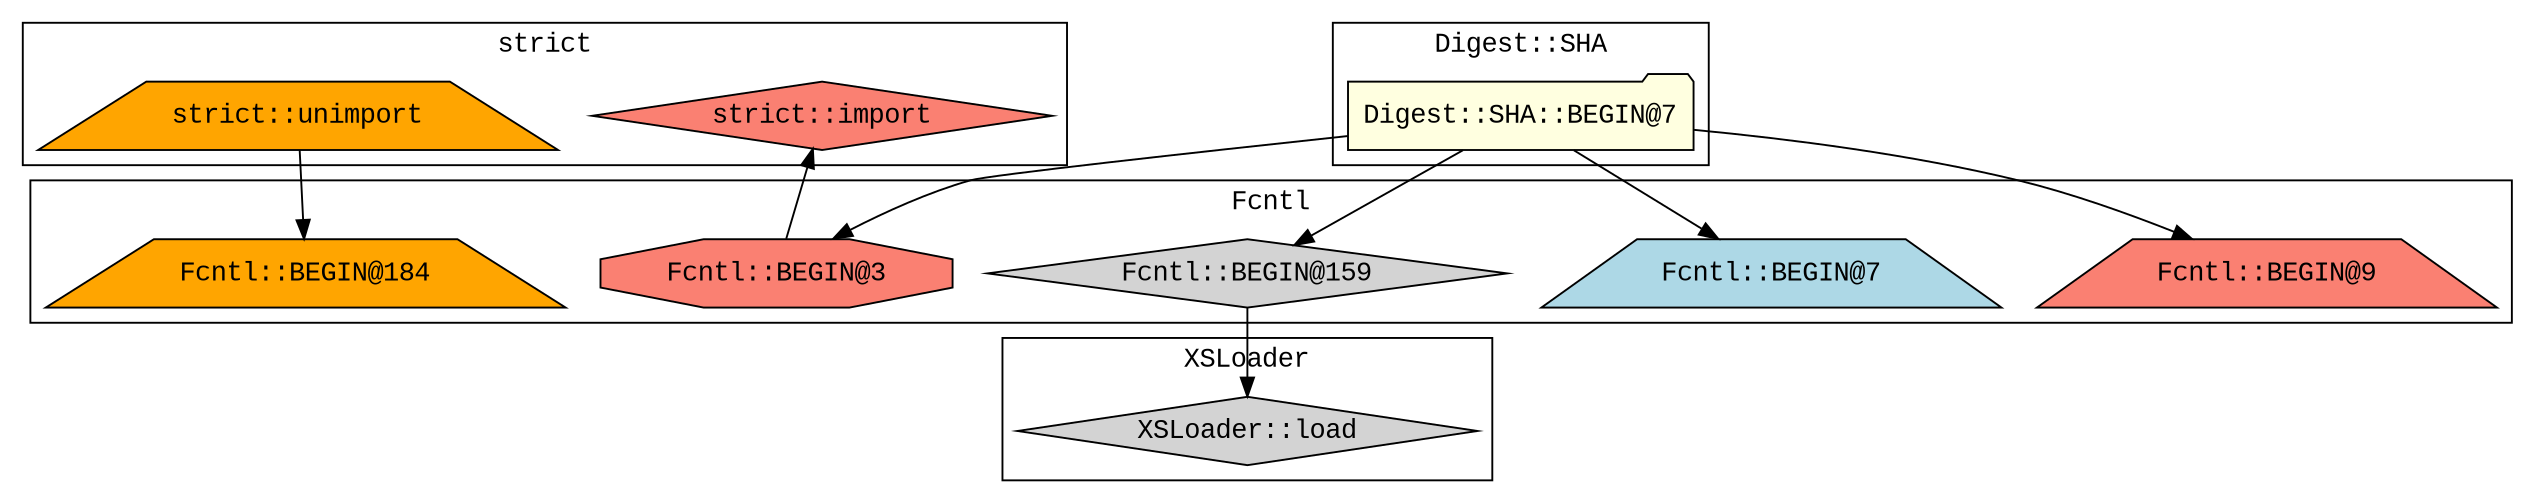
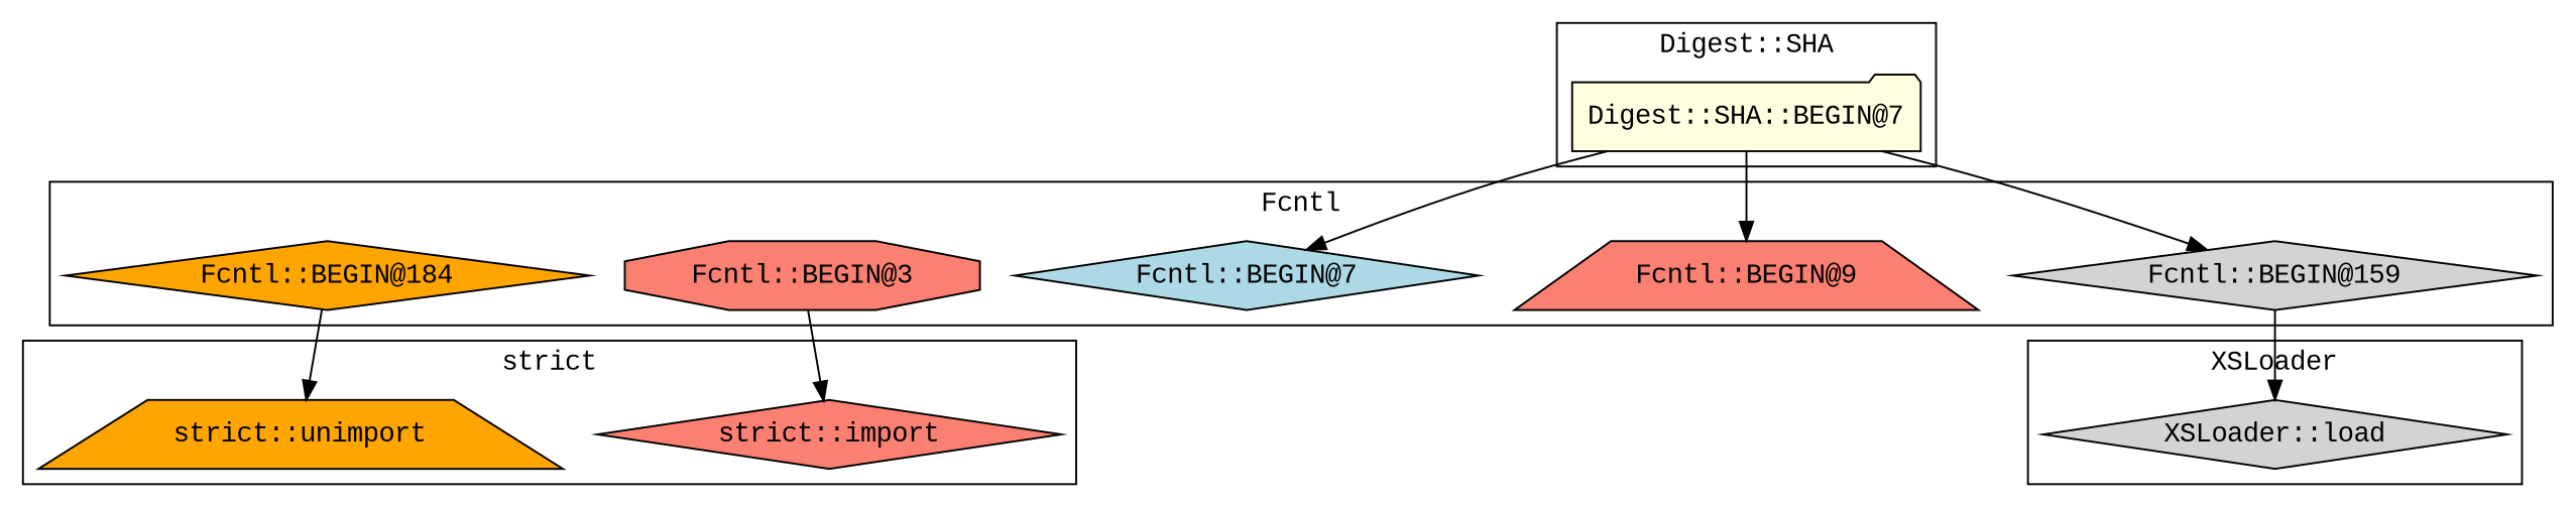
  digraph {
    fontname="Liberation Mono"
    node [fillcolor=salmon fontname="Liberation Mono" shape=trapezium style=filled]
    edge [fontname="Liberation Mono"]
    "XSLoader::load" [fillcolor=lightgrey shape=diamond]
    "strict::import" [shape=diamond]
    "strict::unimport" [fillcolor=orange]
    "Digest::SHA::BEGIN@7" [fillcolor=lightyellow shape=folder]
-   "Fcntl::BEGIN@184" [fillcolor=orange]
+   "Fcntl::BEGIN@184" [fillcolor=orange shape=diamond]
    "Fcntl::BEGIN@159" [fillcolor=lightgrey shape=diamond]
    "Fcntl::BEGIN@9"
    "Fcntl::BEGIN@3" [shape=octagon]
-   "Fcntl::BEGIN@7" [fillcolor=lightblue]
+   "Fcntl::BEGIN@7" [fillcolor=lightblue shape=diamond]
    subgraph cluster_1 {
      label=XSLoader
      "XSLoader::load"
    }
    subgraph cluster_2 {
      label="strict"
      "strict::import"
      "strict::unimport"
    }
    subgraph cluster_3 {
      label="Digest::SHA"
      "Digest::SHA::BEGIN@7"
    }
    subgraph cluster_4 {
      label=Fcntl
      "Fcntl::BEGIN@184"
      "Fcntl::BEGIN@159"
      "Fcntl::BEGIN@9"
      "Fcntl::BEGIN@3"
      "Fcntl::BEGIN@7"
    }
    "Digest::SHA::BEGIN@7" -> "Fcntl::BEGIN@159"
    "Digest::SHA::BEGIN@7" -> "Fcntl::BEGIN@9"
-   "Digest::SHA::BEGIN@7" -> "Fcntl::BEGIN@3"
    "Digest::SHA::BEGIN@7" -> "Fcntl::BEGIN@7"
-   "strict::unimport" -> "Fcntl::BEGIN@184"
+   "Fcntl::BEGIN@184" -> "strict::unimport"
    "Fcntl::BEGIN@159" -> "XSLoader::load"
    "Fcntl::BEGIN@3" -> "strict::import"
  }
